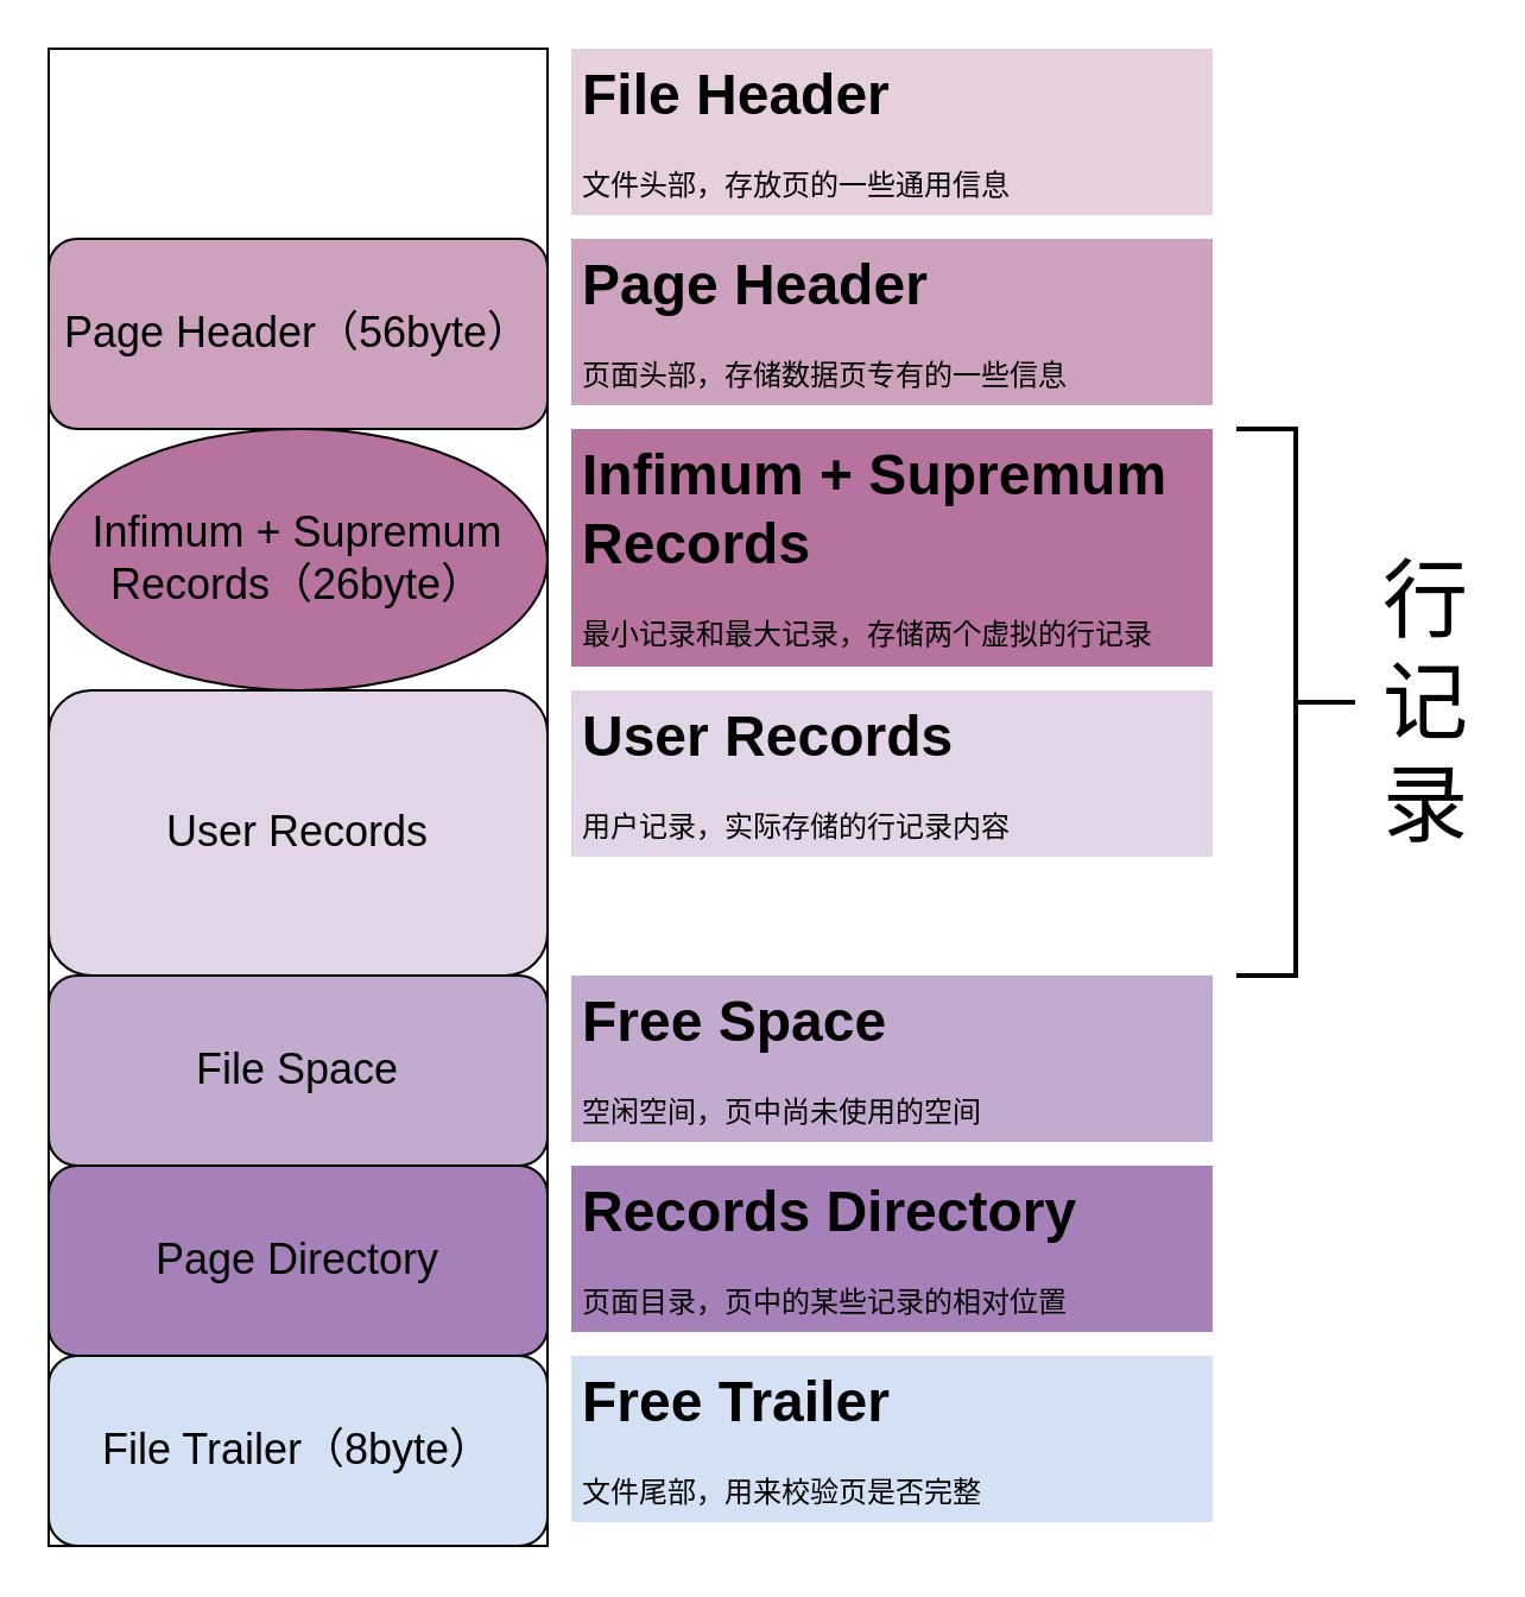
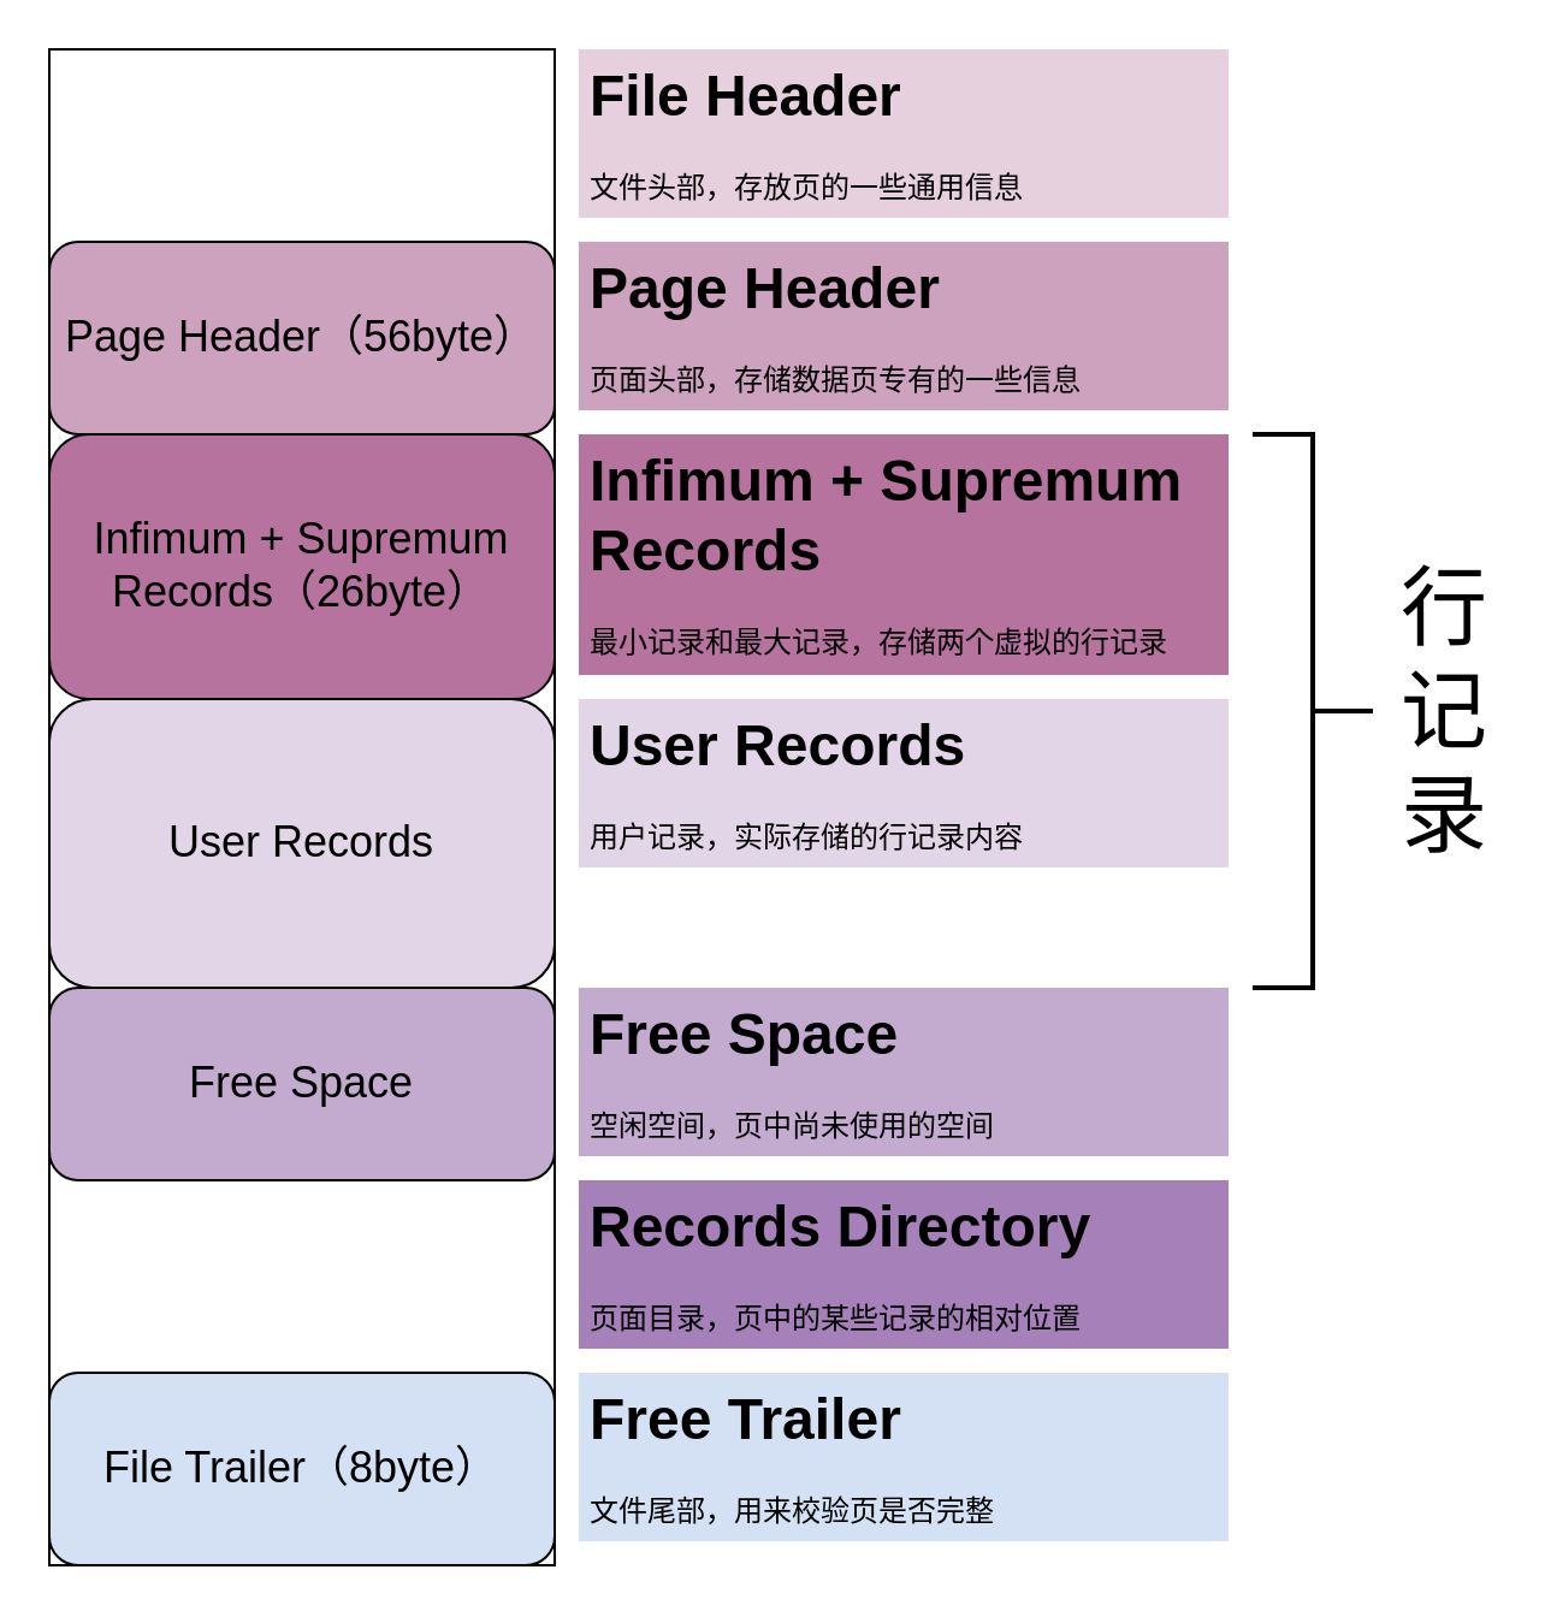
  <mxCell id="0" />
  <mxCell id="1" parent="0" />
  <mxCell id="2" value="" style="rounded=0;whiteSpace=wrap;html=1;" parent="1" vertex="1"><mxGeometry x="20" y="20" width="210" height="630" as="geometry" /></mxCell>
  <mxCell id="3" value="&lt;font style=&quot;font-size: 18px&quot;&gt;Page Header（56byte）&lt;/font&gt;" style="rounded=1;whiteSpace=wrap;html=1;fillColor=#CDA2BE;" parent="1" vertex="1"><mxGeometry x="20" y="100" width="210" height="80" as="geometry" /></mxCell>
- <mxCell id="4" value="&lt;font style=&quot;font-size: 18px&quot;&gt;Infimum + Supremum Records（26byte）&lt;/font&gt;" style="ellipse;whiteSpace=wrap;html=1;fillColor=#B5739D;" parent="1" vertex="1"><mxGeometry x="20" y="180" width="210" height="110" as="geometry" /></mxCell>
+ <mxCell id="4" value="&lt;font style=&quot;font-size: 18px&quot;&gt;Infimum + Supremum Records（26byte）&lt;/font&gt;" style="rounded=1;whiteSpace=wrap;html=1;fillColor=#B5739D;" parent="1" vertex="1"><mxGeometry x="20" y="180" width="210" height="110" as="geometry" /></mxCell>
  <mxCell id="5" value="&lt;font style=&quot;font-size: 18px&quot;&gt;User Records&lt;/font&gt;" style="rounded=1;whiteSpace=wrap;html=1;fillColor=#E1D5E7;" parent="1" vertex="1"><mxGeometry x="20" y="290" width="210" height="120" as="geometry" /></mxCell>
- <mxCell id="6" value="&lt;font style=&quot;font-size: 18px&quot;&gt;File Space&lt;/font&gt;" style="rounded=1;whiteSpace=wrap;html=1;fillColor=#C3ABD0;" parent="1" vertex="1"><mxGeometry x="20" y="410" width="210" height="80" as="geometry" /></mxCell>
- <mxCell id="7" value="&lt;font style=&quot;font-size: 18px&quot;&gt;Page Directory&lt;/font&gt;" style="rounded=1;whiteSpace=wrap;html=1;fillColor=#A680B8;" parent="1" vertex="1"><mxGeometry x="20" y="490" width="210" height="80" as="geometry" /></mxCell>
+ <mxCell id="6" value="&lt;font style=&quot;font-size: 18px&quot;&gt;Free Space&lt;/font&gt;" style="rounded=1;whiteSpace=wrap;html=1;fillColor=#C3ABD0;" parent="1" vertex="1"><mxGeometry x="20" y="410" width="210" height="80" as="geometry" /></mxCell>
  <mxCell id="8" value="&lt;font style=&quot;font-size: 18px&quot;&gt;File Trailer（8byte）&lt;/font&gt;" style="rounded=1;whiteSpace=wrap;html=1;fillColor=#D4E1F5;" parent="1" vertex="1"><mxGeometry x="20" y="570" width="210" height="80" as="geometry" /></mxCell>
  <mxCell id="9" value="&lt;h1&gt;Page Header&lt;/h1&gt;&lt;div&gt;页面头部，存储数据页专有的一些信息&lt;/div&gt;" style="text;html=1;strokeColor=none;fillColor=#CDA2BE;spacing=5;spacingTop=-20;whiteSpace=wrap;overflow=hidden;rounded=0;" parent="1" vertex="1"><mxGeometry x="240" y="100" width="270" height="70" as="geometry" /></mxCell>
  <mxCell id="10" value="&lt;h1&gt;File Header&lt;/h1&gt;&lt;div&gt;文件头部，存放页的一些通用信息&lt;/div&gt;" style="text;html=1;strokeColor=none;fillColor=#E6D0DE;spacing=5;spacingTop=-20;whiteSpace=wrap;overflow=hidden;rounded=0;" parent="1" vertex="1"><mxGeometry x="240" y="20" width="270" height="70" as="geometry" /></mxCell>
  <mxCell id="11" value="&lt;h1&gt;Infimum + Supremum Records&lt;/h1&gt;&lt;div&gt;最小记录和最大记录，存储两个虚拟的行记录&lt;/div&gt;" style="text;html=1;strokeColor=none;fillColor=#B5739D;spacing=5;spacingTop=-20;whiteSpace=wrap;overflow=hidden;rounded=0;" parent="1" vertex="1"><mxGeometry x="240" y="180" width="270" height="100" as="geometry" /></mxCell>
  <mxCell id="12" value="&lt;h1&gt;User Records&lt;/h1&gt;&lt;div&gt;用户记录，实际存储的行记录内容&lt;/div&gt;" style="text;html=1;strokeColor=none;fillColor=#E1D5E7;spacing=5;spacingTop=-20;whiteSpace=wrap;overflow=hidden;rounded=0;" parent="1" vertex="1"><mxGeometry x="240" y="290" width="270" height="70" as="geometry" /></mxCell>
  <mxCell id="13" value="&lt;h1&gt;Free Space&lt;/h1&gt;&lt;div&gt;空闲空间，页中尚未使用的空间&lt;/div&gt;" style="text;html=1;strokeColor=none;fillColor=#C3ABD0;spacing=5;spacingTop=-20;whiteSpace=wrap;overflow=hidden;rounded=0;" parent="1" vertex="1"><mxGeometry x="240" y="410" width="270" height="70" as="geometry" /></mxCell>
  <mxCell id="14" value="&lt;h1&gt;Records Directory&lt;/h1&gt;&lt;div&gt;页面目录，页中的某些记录的相对位置&lt;/div&gt;" style="text;html=1;strokeColor=none;fillColor=#A680B8;spacing=5;spacingTop=-20;whiteSpace=wrap;overflow=hidden;rounded=0;" parent="1" vertex="1"><mxGeometry x="240" y="490" width="270" height="70" as="geometry" /></mxCell>
  <mxCell id="15" value="&lt;h1&gt;Free Trailer&lt;/h1&gt;&lt;div&gt;文件尾部，用来校验页是否完整&lt;/div&gt;" style="text;html=1;strokeColor=none;fillColor=#D4E1F5;spacing=5;spacingTop=-20;whiteSpace=wrap;overflow=hidden;rounded=0;" parent="1" vertex="1"><mxGeometry x="240" y="570" width="270" height="70" as="geometry" /></mxCell>
  <mxCell id="16" value="" style="strokeWidth=2;html=1;shape=mxgraph.flowchart.annotation_2;align=left;labelPosition=right;pointerEvents=1;rotation=-180;" vertex="1" parent="1"><mxGeometry x="520" y="180" width="50" height="230" as="geometry" /></mxCell>
  <mxCell id="17" value="&lt;font style=&quot;font-size: 36px&quot;&gt;行记录&lt;br&gt;&lt;/font&gt;" style="text;html=1;strokeColor=none;fillColor=none;align=center;verticalAlign=middle;whiteSpace=wrap;rounded=0;" vertex="1" parent="1"><mxGeometry x="580" y="180" width="40" height="230" as="geometry" /></mxCell>
